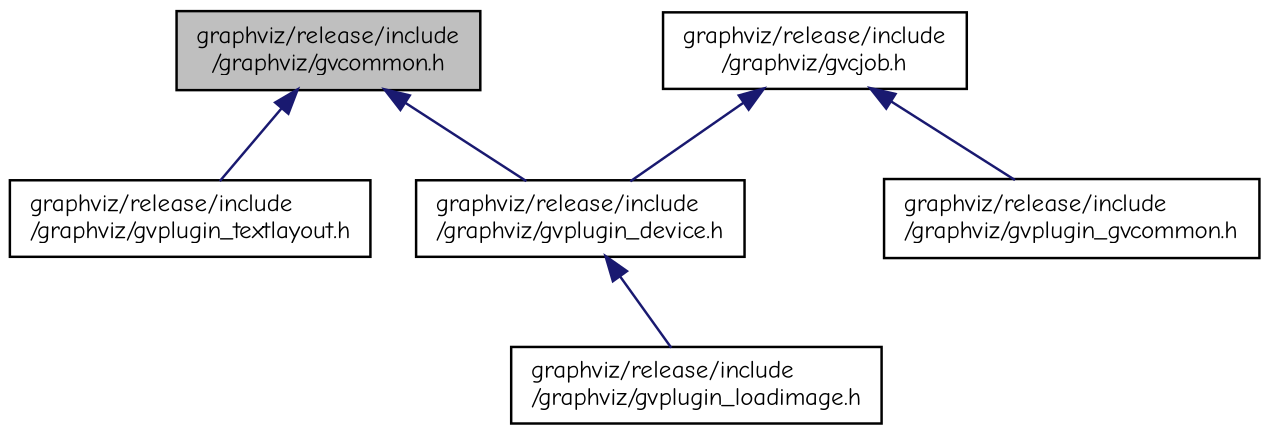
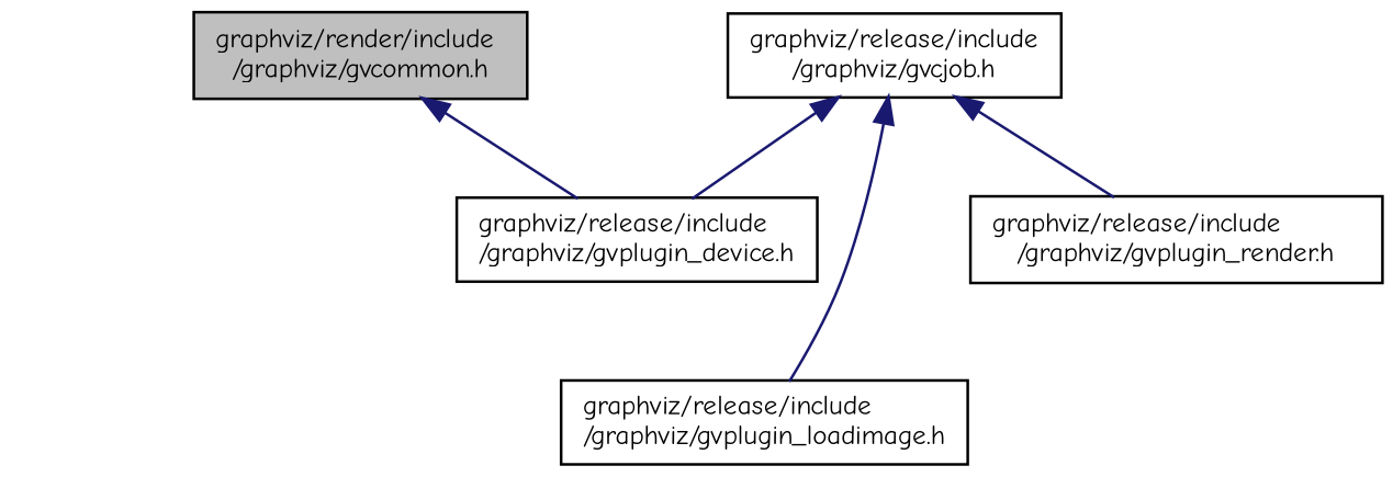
  digraph {
    fontname="Comic Neue"
    node [color=black fontname="Comic Neue" fontsize=10 shape=record]
    edge [color=midnightblue dir=back fontname="Comic Neue" fontsize=10 labelfontname=Helvetica labelfontsize=10 style=solid]
-   n1 [fillcolor=grey75 fontcolor=black height=0.2 label="graphviz/release/include\l/graphviz/gvcommon.h" style=filled width=0.4]
-   n2 [height=0.2 label="graphviz/release/include\l/graphviz/gvplugin_textlayout.h" width=0.4]
+   n1 [fillcolor=grey75 fontcolor=black height=0.2 label="graphviz/render/include\l/graphviz/gvcommon.h" style=filled width=0.4]
    n3 [height=0.2 label="graphviz/release/include\l/graphviz/gvplugin_device.h" width=0.4]
    n4 [height=0.2 label="graphviz/release/include\l/graphviz/gvcjob.h" width=0.4]
    n5 [height=0.2 label="graphviz/release/include\l/graphviz/gvplugin_loadimage.h" width=0.4]
-   n6 [height=0.2 label="graphviz/release/include\l/graphviz/gvplugin_gvcommon.h" width=0.4]
-   n1 -> n2
+   n6 [height=0.2 label="graphviz/release/include\l/graphviz/gvplugin_render.h" width=0.4]
    n1 -> n3
    n4 -> n3
-   n3 -> n5
+   n4 -> n5
    n4 -> n6
  }
